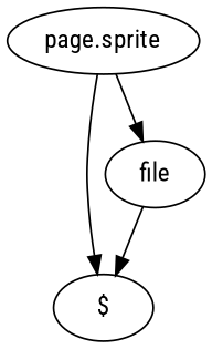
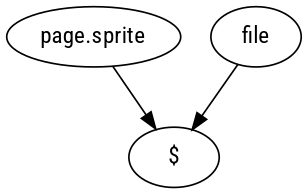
  digraph {
    fontname="Roboto Condensed"
    node [fontname="Roboto Condensed"]
    edge [fontname="Roboto Condensed"]
    "page.sprite"
    "$"
    file
    "page.sprite" -> "$"
-   "page.sprite" -> file
    file -> "$"
  }
